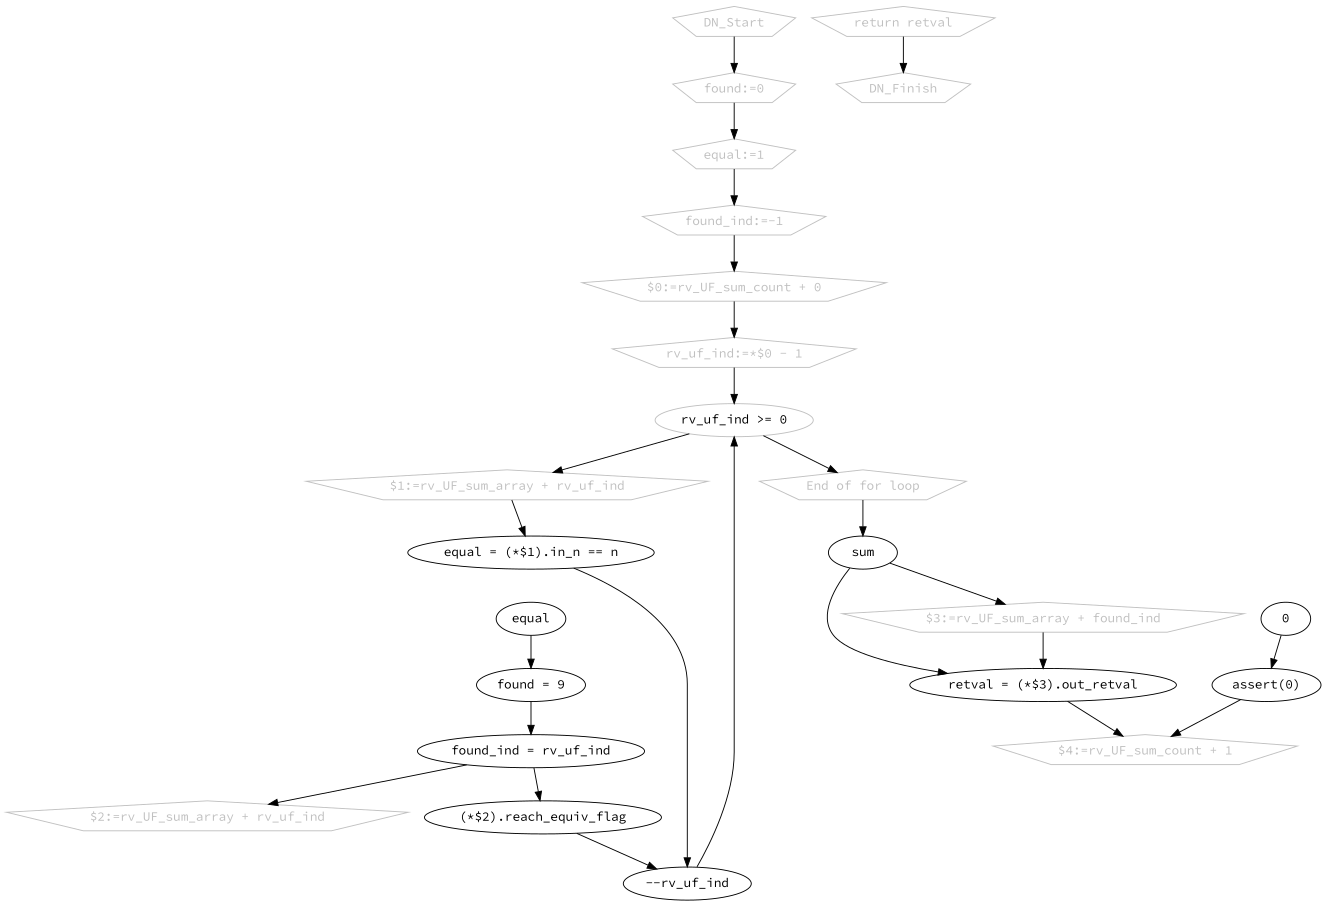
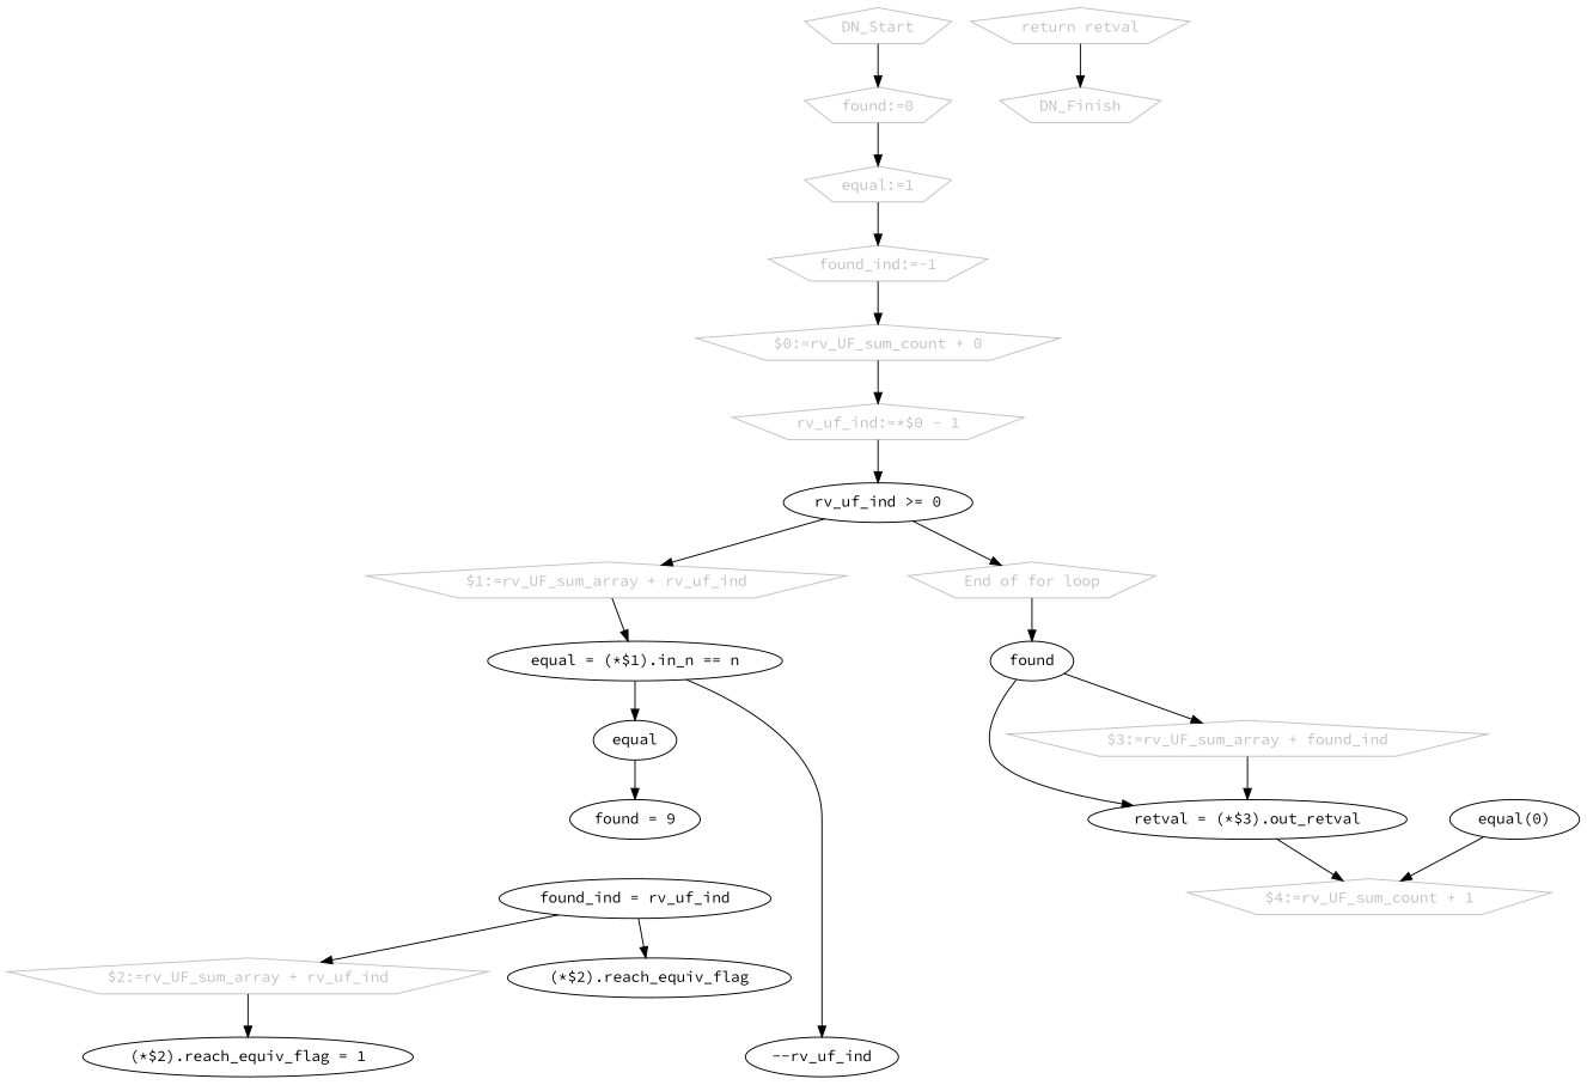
  digraph {
    fontname="Source Code Pro"
    node [color=grey fontcolor=grey fontname="Source Code Pro" shape=pentagon]
    edge [fontname="Source Code Pro"]
    n1 [label=DN_Start]
    n2 [label="found:=0"]
    n3 [label="equal:=1"]
    n4 [label="found_ind:=-1"]
    n5 [label="$0:=rv_UF_sum_count + 0"]
    n6 [label="rv_uf_ind:=*$0 - 1"]
-   n7 [label="rv_uf_ind >= 0" fontcolor="" shape=""]
+   n7 [label="rv_uf_ind >= 0" color="" fontcolor="" shape=""]
    n8 [label="$1:=rv_UF_sum_array + rv_uf_ind"]
    n9 [label="End of for loop"]
    n10 [label="equal = (*$1).in_n == n" color="" fontcolor="" shape=""]
-   n11 [label=sum color="" fontcolor="" shape=""]
+   n11 [label=found color="" fontcolor="" shape=""]
    n12 [label=equal color="" fontcolor="" shape=""]
    n13 [label="--rv_uf_ind" color="" fontcolor="" shape=""]
    n14 [label="found = 9" color="" fontcolor="" shape=""]
    n15 [label="found_ind = rv_uf_ind" color="" fontcolor="" shape=""]
    n16 [label="$2:=rv_UF_sum_array + rv_uf_ind"]
    n17 [label="(*$2).reach_equiv_flag" color="" fontcolor="" shape=""]
+   n18 [label="(*$2).reach_equiv_flag = 1" color="" fontcolor="" shape=""]
    n19 [label="$3:=rv_UF_sum_array + found_ind"]
    n20 [label="retval = (*$3).out_retval" color="" fontcolor="" shape=""]
-   n21 [label=0 color="" fontcolor="" shape=""]
-   n22 [label="assert(0)" color="" fontcolor="" shape=""]
+   n22 [label="equal(0)" color="" fontcolor="" shape=""]
    n23 [label="$4:=rv_UF_sum_count + 1"]
    n24 [label="return retval"]
    n25 [label=DN_Finish]
    n1 -> n2
    n2 -> n3
    n3 -> n4
    n4 -> n5
    n5 -> n6
    n6 -> n7
    n7 -> n8
    n7 -> n9
    n8 -> n10
    n9 -> n11
+   n10 -> n12
    n10 -> n13
    n11 -> n19
    n11 -> n20
    n12 -> n14
-   n13 -> n7
-   n14 -> n15
    n15 -> n16
    n15 -> n17
-   n17 -> n13
+   n16 -> n18
    n19 -> n20
    n20 -> n23
-   n21 -> n22
    n22 -> n23
    n24 -> n25
  }
